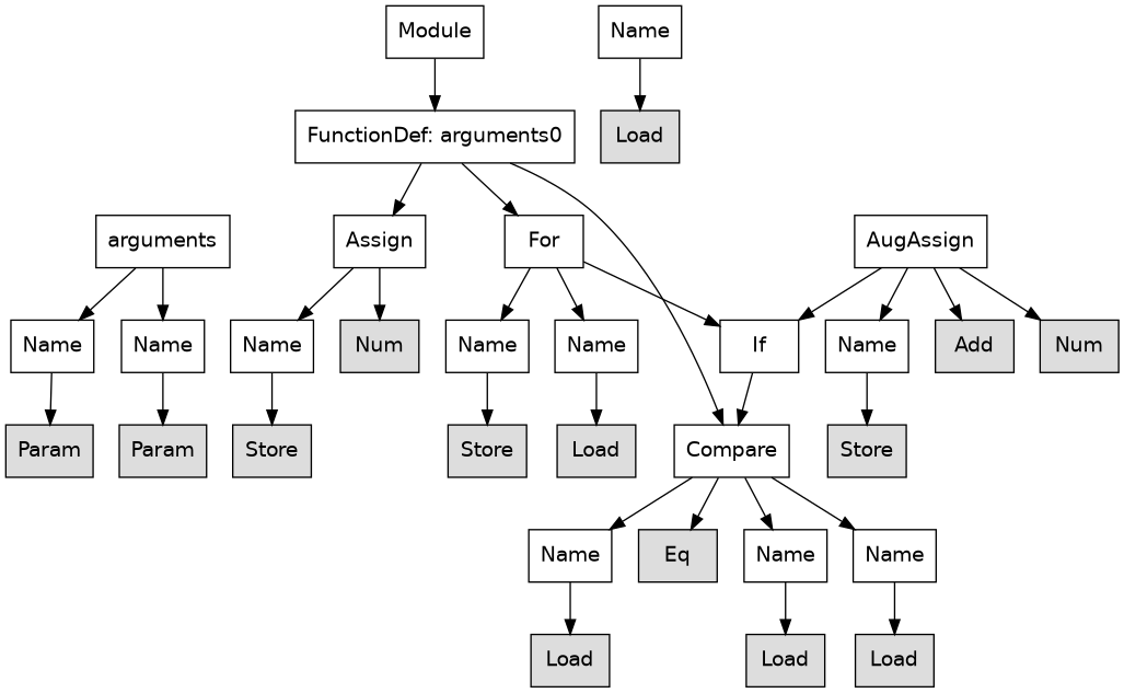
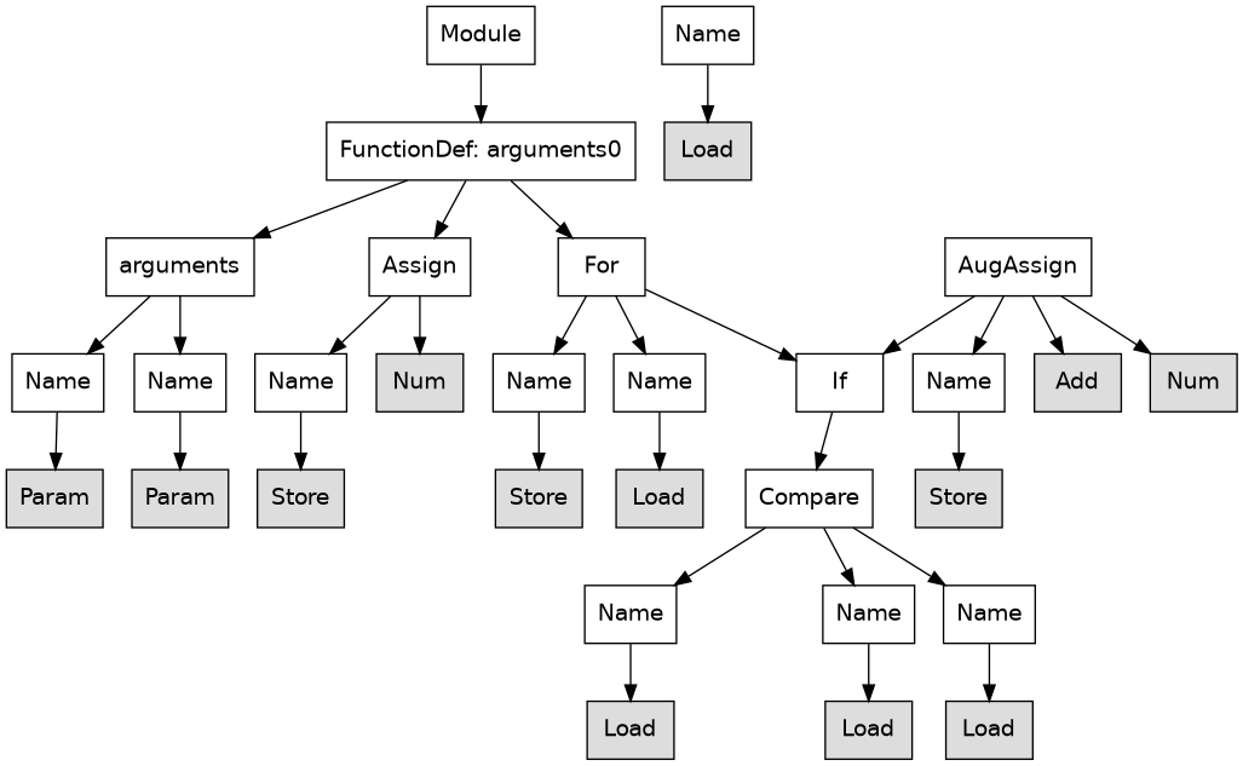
  digraph {
    fontname="DejaVu Sans"
    node [fontname="DejaVu Sans" shape=rect]
    edge [fontname="DejaVu Sans"]
    n1 [label=Module]
    n2 [label="FunctionDef: arguments0"]
    n3 [label=arguments]
    n4 [label=Assign]
    n5 [label=For]
    n6 [label=Name]
    n7 [label=Name]
    n8 [label=Name]
    n9 [fillcolor="#dddddd" label=Num style=filled]
    n10 [label=Name]
    n11 [label=Name]
    n12 [label=If]
    n13 [fillcolor="#dddddd" label=Param style=filled]
    n14 [fillcolor="#dddddd" label=Param style=filled]
    n15 [fillcolor="#dddddd" label=Store style=filled]
    n16 [fillcolor="#dddddd" label=Store style=filled]
    n17 [fillcolor="#dddddd" label=Load style=filled]
    n18 [label=Compare]
    n19 [label=Name]
    n20 [fillcolor="#dddddd" label=Load style=filled]
    n21 [label=Name]
-   n22 [fillcolor="#dddddd" label=Eq style=filled]
    n23 [label=Name]
    n24 [label=Name]
    n25 [label=AugAssign]
    n26 [label=Name]
    n27 [fillcolor="#dddddd" label=Add style=filled]
    n28 [fillcolor="#dddddd" label=Num style=filled]
    n29 [fillcolor="#dddddd" label=Load style=filled]
    n30 [fillcolor="#dddddd" label=Load style=filled]
    n31 [fillcolor="#dddddd" label=Load style=filled]
    n32 [fillcolor="#dddddd" label=Store style=filled]
    n1 -> n2
-   n2 -> n18
+   n2 -> n3
    n2 -> n4
    n2 -> n5
    n3 -> n6
    n3 -> n7
    n4 -> n8
    n4 -> n9
    n5 -> n10
    n5 -> n11
    n5 -> n12
    n6 -> n13
    n7 -> n14
    n8 -> n15
    n10 -> n16
    n11 -> n17
    n12 -> n18
    n18 -> n21
-   n18 -> n22
    n18 -> n23
    n18 -> n24
    n19 -> n20
    n21 -> n29
    n23 -> n30
    n24 -> n31
    n25 -> n12
    n25 -> n26
    n25 -> n27
    n25 -> n28
    n26 -> n32
  }
